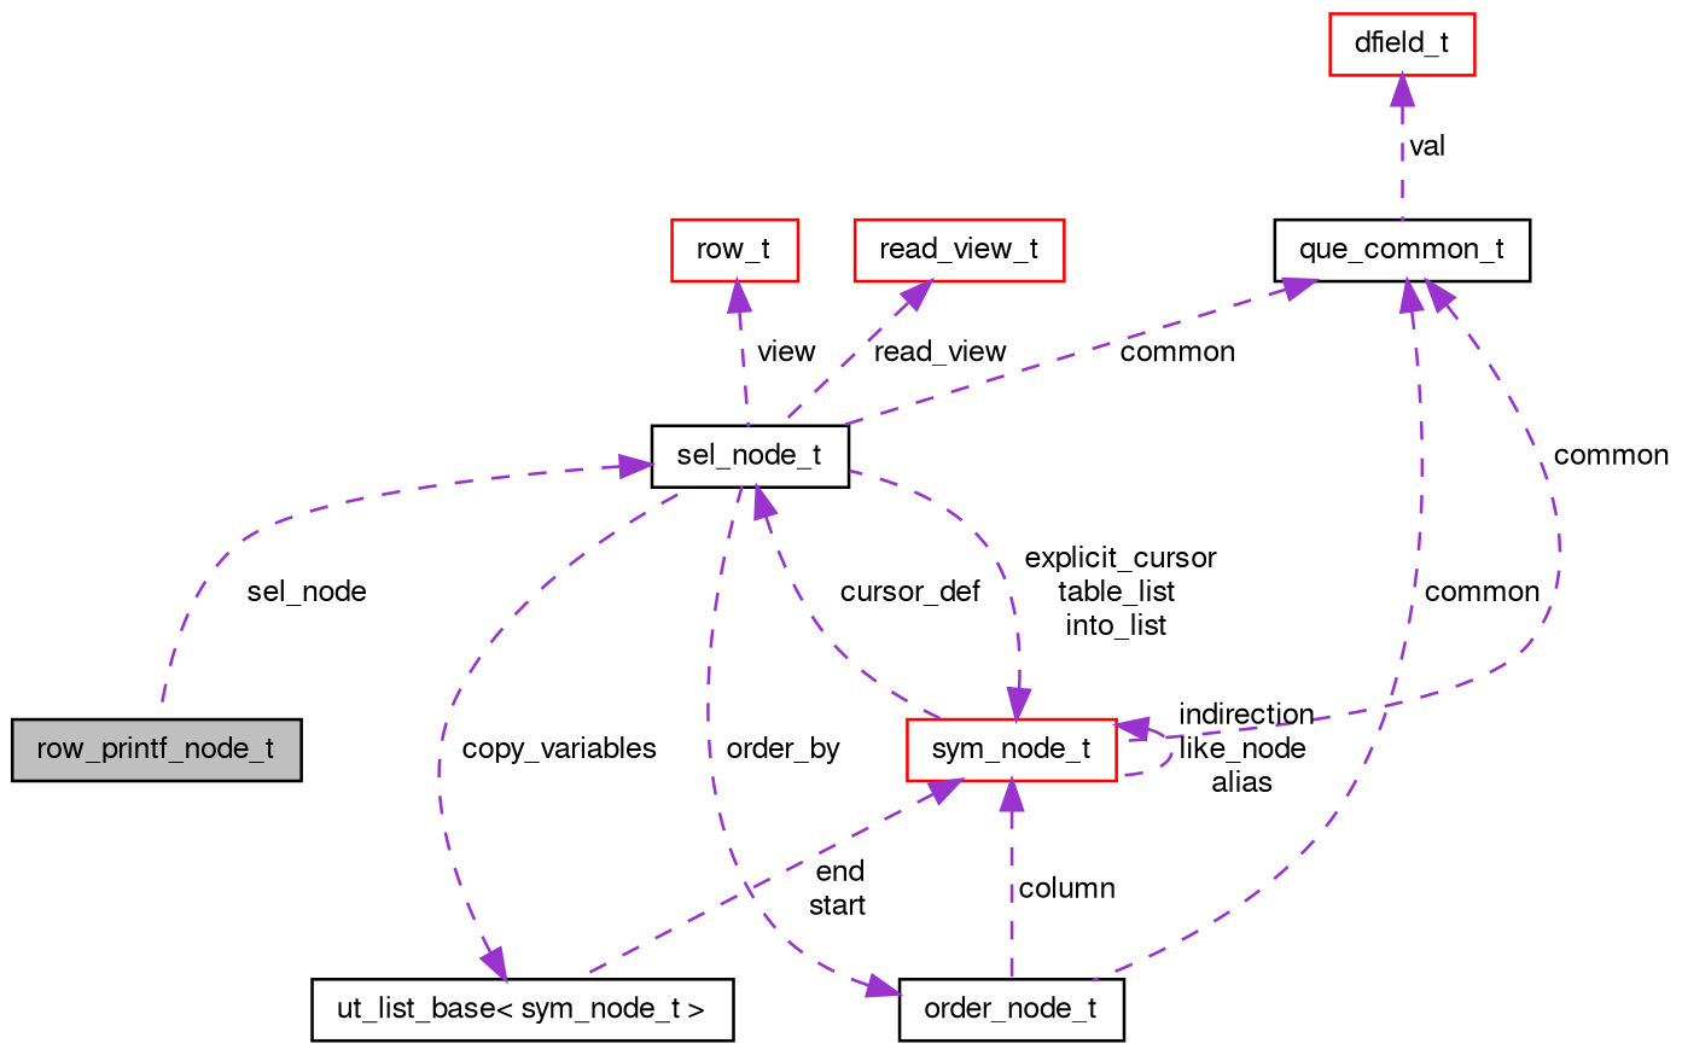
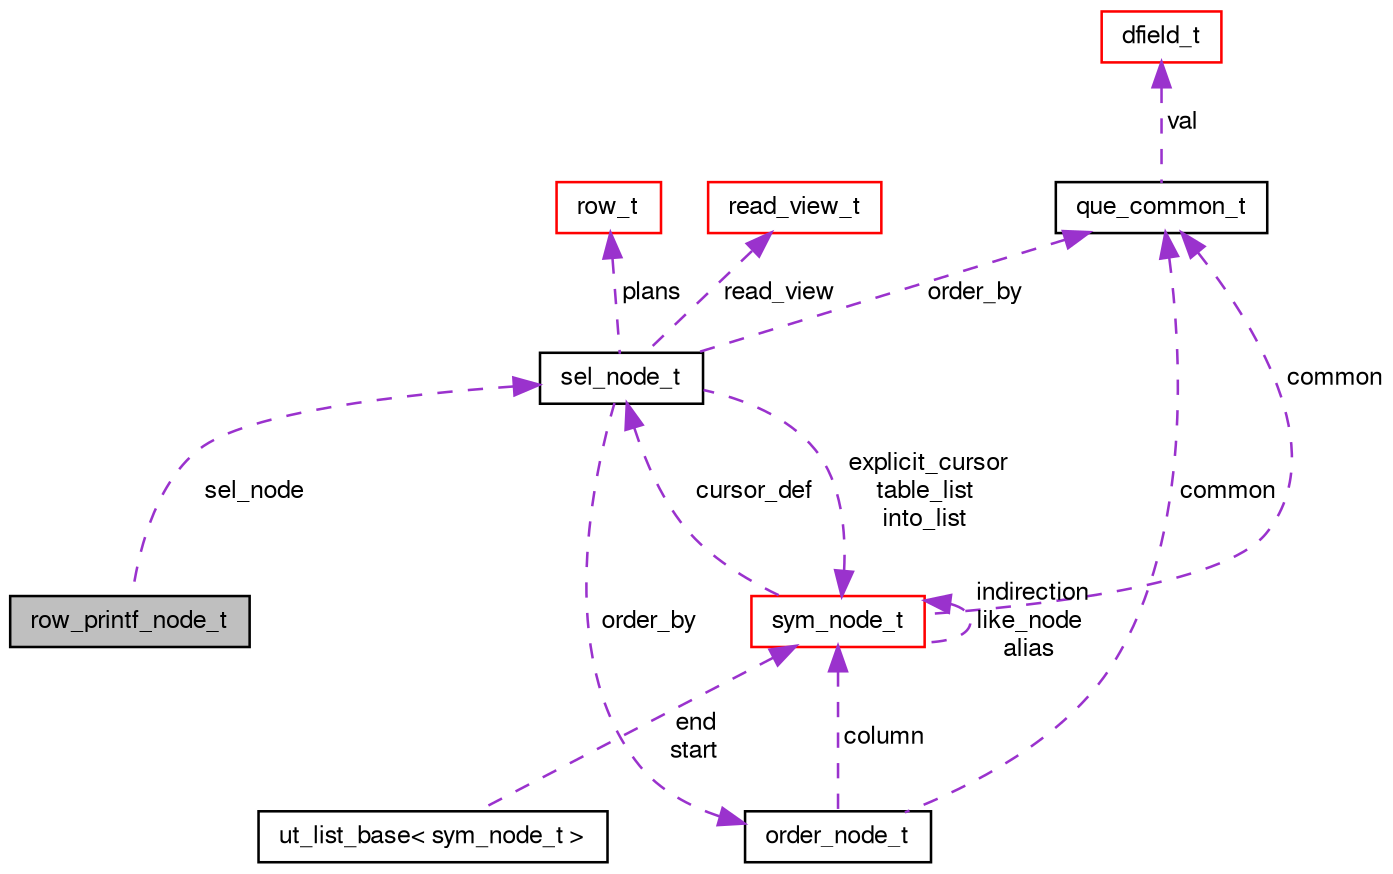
  digraph {
    node [color=black fontname=FreeSans fontsize=10 shape=record]
    edge [color=darkorchid3 dir=back fontname=FreeSans fontsize=10 labelfontname=FreeSans labelfontsize=10 style=dashed]
    n1 [fillcolor=grey75 fontcolor=black height=0.2 label=row_printf_node_t style=filled width=0.4]
    n2 [height=0.2 label=que_common_t width=0.4]
    n3 [height=0.2 label=sel_node_t width=0.4]
    n4 [height=0.2 label=order_node_t width=0.4]
    n5 [color=red height=0.2 label=sym_node_t width=0.4]
    n6 [height=0.2 label="ut_list_base\< sym_node_t \>" width=0.4]
    n7 [color=red height=0.2 label=dfield_t width=0.4]
    n8 [color=red height=0.2 label=row_t width=0.4]
    n9 [color=red height=0.2 label=read_view_t width=0.4]
-   n2 -> n3 [label=" common"]
+   n2 -> n3 [label=" order_by"]
    n2 -> n4 [label=" common"]
    n2 -> n5 [label=" common"]
    n3 -> n1 [label=" sel_node"]
    n3 -> n5 [label=" cursor_def"]
    n4 -> n3 [label=" order_by"]
    n5 -> n3 [label=" explicit_cursor\ntable_list\ninto_list"]
    n5 -> n4 [label=" column"]
    n5 -> n5 [label=" indirection\nlike_node\nalias"]
    n5 -> n6 [label=" end\nstart"]
-   n6 -> n3 [label=" copy_variables"]
    n7 -> n2 [label=" val"]
-   n8 -> n3 [label=" view"]
+   n8 -> n3 [label=" plans"]
    n9 -> n3 [label=" read_view"]
  }
